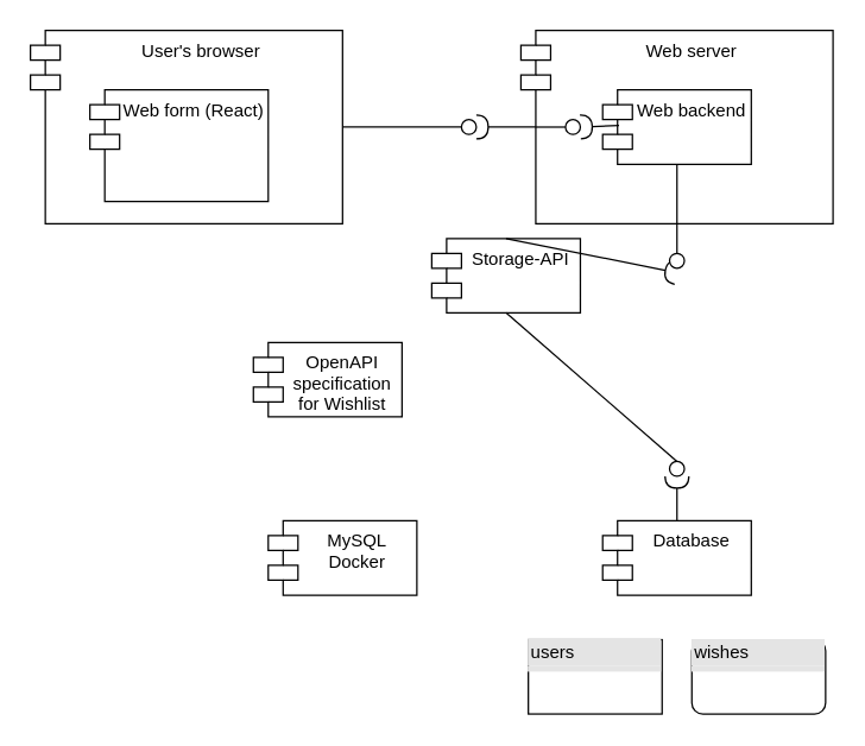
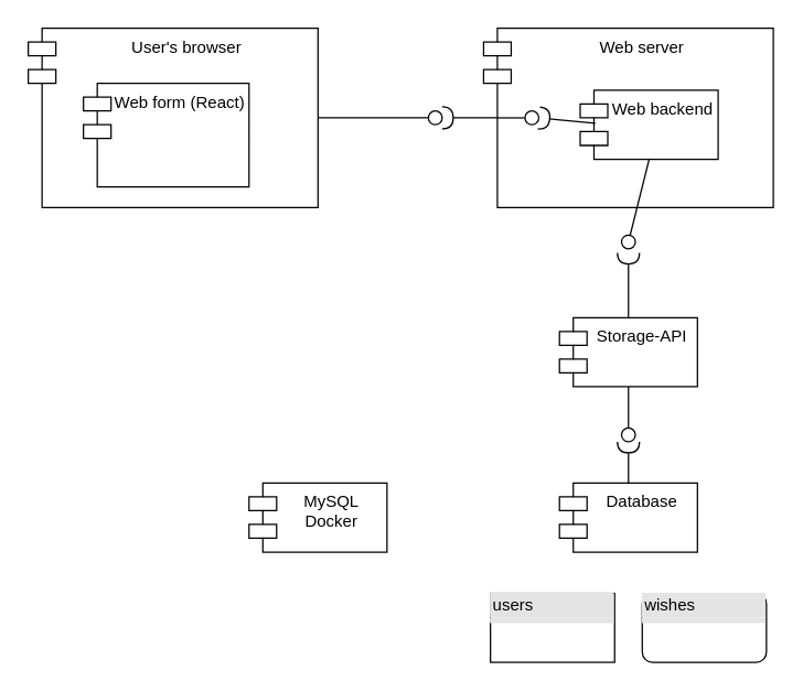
  <mxCell id="0" />
  <mxCell id="1" parent="0" />
  <mxCell id="2" value="Database" style="shape=module;align=left;spacingLeft=20;align=center;verticalAlign=top;" parent="1" vertex="1"><mxGeometry x="405" y="350" width="100" height="50" as="geometry" /></mxCell>
- <mxCell id="3" value="Storage-API" style="shape=module;align=left;spacingLeft=20;align=center;verticalAlign=top;" parent="1" vertex="1"><mxGeometry x="290" y="160" width="100" height="50" as="geometry" /></mxCell>
+ <mxCell id="3" value="Storage-API" style="shape=module;align=left;spacingLeft=20;align=center;verticalAlign=top;" parent="1" vertex="1"><mxGeometry x="405" y="230" width="100" height="50" as="geometry" /></mxCell>
  <mxCell id="4" value="" style="group" parent="1" vertex="1" connectable="0"><mxGeometry x="20" y="20" width="210" height="130" as="geometry" /></mxCell>
  <mxCell id="5" value="User's browser" style="shape=module;align=left;spacingLeft=20;align=center;verticalAlign=top;" parent="4" vertex="1"><mxGeometry width="210" height="130" as="geometry" /></mxCell>
  <mxCell id="6" value="Web form (React)" style="shape=module;align=left;spacingLeft=20;align=center;verticalAlign=top;" parent="4" vertex="1"><mxGeometry x="40" y="40" width="120" height="75" as="geometry" /></mxCell>
  <mxCell id="7" value="" style="group" parent="1" vertex="1" connectable="0"><mxGeometry x="350" y="20" width="210" height="130" as="geometry" /></mxCell>
  <mxCell id="8" value="Web server" style="shape=module;align=left;spacingLeft=20;align=center;verticalAlign=top;" parent="7" vertex="1"><mxGeometry width="210" height="130" as="geometry" /></mxCell>
- <mxCell id="9" value="Web backend" style="shape=module;align=left;spacingLeft=20;align=center;verticalAlign=top;" parent="7" vertex="1"><mxGeometry x="55" y="40" width="100" height="50" as="geometry" /></mxCell>
+ <mxCell id="9" value="Web backend" style="shape=module;align=left;spacingLeft=20;align=center;verticalAlign=top;" parent="7" vertex="1"><mxGeometry x="70" y="45" width="100" height="50" as="geometry" /></mxCell>
  <mxCell id="10" value="" style="rounded=0;orthogonalLoop=1;jettySize=auto;html=1;endArrow=none;endFill=0;exitX=1;exitY=0.5;exitDx=0;exitDy=0;startArrow=none;" parent="1" source="12" edge="1"><mxGeometry relative="1" as="geometry"><mxPoint x="260" y="190" as="sourcePoint" /><mxPoint x="320" y="85" as="targetPoint" /></mxGeometry></mxCell>
  <mxCell id="11" value="" style="rounded=0;orthogonalLoop=1;jettySize=auto;html=1;endArrow=halfCircle;endFill=0;endSize=6;strokeWidth=1;exitX=0;exitY=0.5;exitDx=10;exitDy=0;exitPerimeter=0;" parent="1" source="8" edge="1"><mxGeometry relative="1" as="geometry"><mxPoint x="350" y="245" as="sourcePoint" /><mxPoint x="320" y="85" as="targetPoint" /></mxGeometry></mxCell>
  <mxCell id="12" value="" style="ellipse;whiteSpace=wrap;html=1;fontFamily=Helvetica;fontSize=12;fontColor=#000000;align=center;strokeColor=#000000;fillColor=#ffffff;points=[];aspect=fixed;resizable=0;" parent="1" vertex="1"><mxGeometry x="310" y="80" width="10" height="10" as="geometry" /></mxCell>
  <mxCell id="13" value="" style="rounded=0;orthogonalLoop=1;jettySize=auto;html=1;endArrow=none;endFill=0;exitX=1;exitY=0.5;exitDx=0;exitDy=0;" parent="1" source="5" target="12" edge="1"><mxGeometry relative="1" as="geometry"><mxPoint x="230" y="85" as="sourcePoint" /><mxPoint x="320" y="85" as="targetPoint" /></mxGeometry></mxCell>
  <mxCell id="14" value="" style="rounded=0;orthogonalLoop=1;jettySize=auto;html=1;endArrow=none;endFill=0;exitX=0;exitY=0.5;exitDx=10;exitDy=0;exitPerimeter=0;" parent="1" source="8" target="15" edge="1"><mxGeometry relative="1" as="geometry"><mxPoint x="310" y="245" as="sourcePoint" /></mxGeometry></mxCell>
  <mxCell id="15" value="" style="ellipse;whiteSpace=wrap;html=1;fontFamily=Helvetica;fontSize=12;fontColor=#000000;align=center;strokeColor=#000000;fillColor=#ffffff;points=[];aspect=fixed;resizable=0;" parent="1" vertex="1"><mxGeometry x="380" y="80" width="10" height="10" as="geometry" /></mxCell>
  <mxCell id="16" value="" style="rounded=0;orthogonalLoop=1;jettySize=auto;html=1;endArrow=halfCircle;endFill=0;endSize=6;strokeWidth=1;exitX=0.11;exitY=0.48;exitDx=0;exitDy=0;exitPerimeter=0;entryX=1;entryY=0.5;entryDx=0;entryDy=0;entryPerimeter=0;" parent="1" source="9" target="15" edge="1"><mxGeometry relative="1" as="geometry"><mxPoint x="350" y="245" as="sourcePoint" /><mxPoint x="380" y="87" as="targetPoint" /></mxGeometry></mxCell>
  <mxCell id="17" value="" style="rounded=0;orthogonalLoop=1;jettySize=auto;html=1;endArrow=halfCircle;endFill=0;endSize=6;strokeWidth=1;exitX=0.5;exitY=0;exitDx=0;exitDy=0;startArrow=none;" parent="1" source="3" edge="1"><mxGeometry relative="1" as="geometry"><mxPoint x="350" y="245" as="sourcePoint" /><mxPoint x="455" y="183" as="targetPoint" /></mxGeometry></mxCell>
  <mxCell id="18" value="" style="ellipse;whiteSpace=wrap;html=1;fontFamily=Helvetica;fontSize=12;fontColor=#000000;align=center;strokeColor=#000000;fillColor=#ffffff;points=[];aspect=fixed;resizable=0;" parent="1" vertex="1"><mxGeometry x="450" y="170" width="10" height="10" as="geometry" /></mxCell>
  <mxCell id="19" value="" style="rounded=0;orthogonalLoop=1;jettySize=auto;html=1;endArrow=none;endFill=0;endSize=6;strokeWidth=1;exitX=0.5;exitY=1;exitDx=0;exitDy=0;" parent="1" source="9" target="18" edge="1"><mxGeometry relative="1" as="geometry"><mxPoint x="455" y="230" as="sourcePoint" /><mxPoint x="455" y="190" as="targetPoint" /></mxGeometry></mxCell>
  <mxCell id="20" value="" style="rounded=0;orthogonalLoop=1;jettySize=auto;html=1;endArrow=none;endFill=0;exitX=0.5;exitY=1;exitDx=0;exitDy=0;" parent="1" source="3" edge="1"><mxGeometry relative="1" as="geometry"><mxPoint x="310" y="245" as="sourcePoint" /><mxPoint x="455" y="310" as="targetPoint" /></mxGeometry></mxCell>
  <mxCell id="21" value="" style="rounded=0;orthogonalLoop=1;jettySize=auto;html=1;endArrow=halfCircle;endFill=0;endSize=6;strokeWidth=1;exitX=0.5;exitY=0;exitDx=0;exitDy=0;" parent="1" source="2" edge="1"><mxGeometry relative="1" as="geometry"><mxPoint x="350" y="245" as="sourcePoint" /><mxPoint x="455" y="320" as="targetPoint" /></mxGeometry></mxCell>
  <mxCell id="22" value="" style="ellipse;whiteSpace=wrap;html=1;fontFamily=Helvetica;fontSize=12;fontColor=#000000;align=center;strokeColor=#000000;fillColor=#ffffff;points=[];aspect=fixed;resizable=0;" parent="1" vertex="1"><mxGeometry x="450" y="310" width="10" height="10" as="geometry" /></mxCell>
  <mxCell id="23" value="&lt;div style=&quot;box-sizing: border-box ; width: 100% ; background: #e4e4e4 ; padding: 2px&quot;&gt;users&lt;/div&gt;&lt;div style=&quot;box-sizing: border-box ; width: 100% ; background: #e4e4e4 ; padding: 2px&quot;&gt;&lt;table style=&quot;width: 100% ; font-size: 1em&quot; cellpadding=&quot;2&quot; cellspacing=&quot;0&quot;&gt;&lt;tbody&gt;&lt;/tbody&gt;&lt;/table&gt;&lt;/div&gt;" style="verticalAlign=top;align=left;overflow=fill;html=1;" parent="1" vertex="1"><mxGeometry x="355" y="430" width="90" height="50" as="geometry" /></mxCell>
  <mxCell id="24" value="&lt;div style=&quot;box-sizing: border-box ; width: 100% ; background: #e4e4e4 ; padding: 2px&quot;&gt;wishes&lt;/div&gt;&lt;div style=&quot;box-sizing: border-box ; width: 100% ; background: #e4e4e4 ; padding: 2px&quot;&gt;&lt;table style=&quot;width: 100% ; font-size: 1em&quot; cellpadding=&quot;2&quot; cellspacing=&quot;0&quot;&gt;&lt;tbody&gt;&lt;/tbody&gt;&lt;/table&gt;&lt;/div&gt;" style="verticalAlign=top;align=left;overflow=fill;html=1;rounded=1;" parent="1" vertex="1"><mxGeometry x="465" y="430" width="90" height="50" as="geometry" /></mxCell>
- <mxCell id="25" value="OpenAPI&#10;specification&#10;for Wishlist" style="shape=module;align=left;spacingLeft=20;align=center;verticalAlign=top;" parent="1" vertex="1"><mxGeometry x="170" y="230" width="100" height="50" as="geometry" /></mxCell>
  <mxCell id="26" value="MySQL &#10;Docker" style="shape=module;align=left;spacingLeft=20;align=center;verticalAlign=top;" vertex="1" parent="1"><mxGeometry x="180" y="350" width="100" height="50" as="geometry" /></mxCell>
